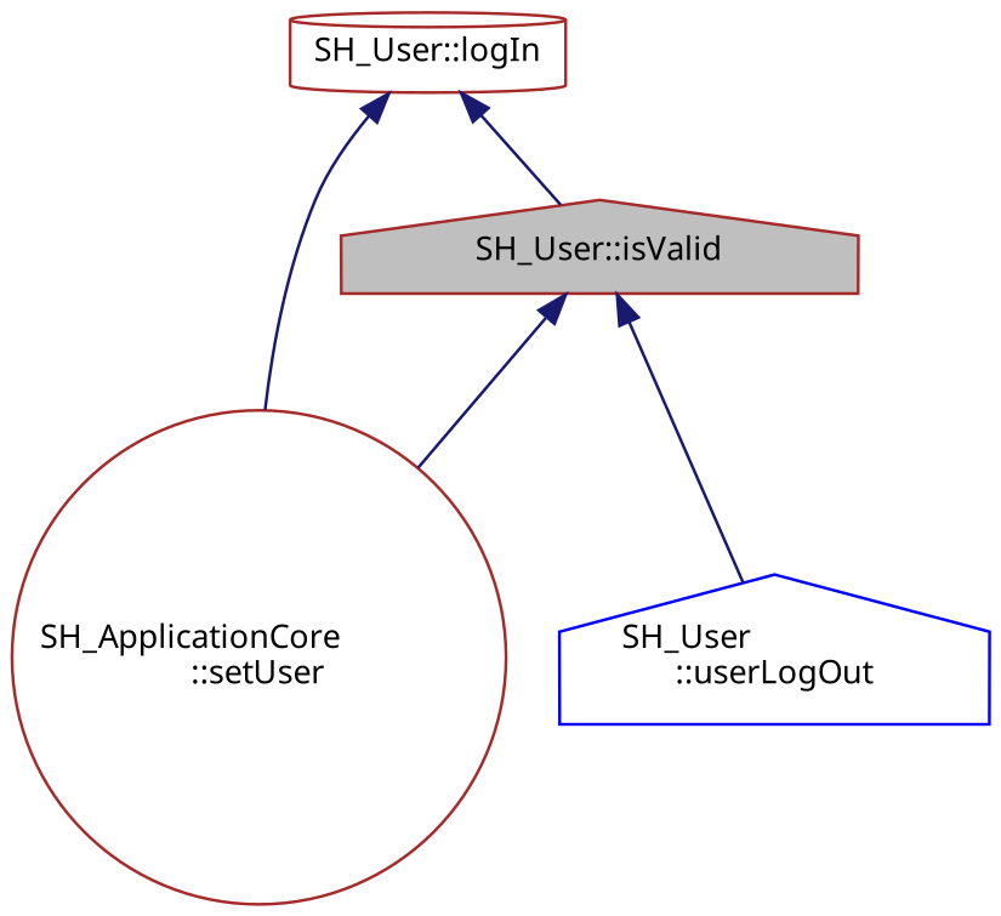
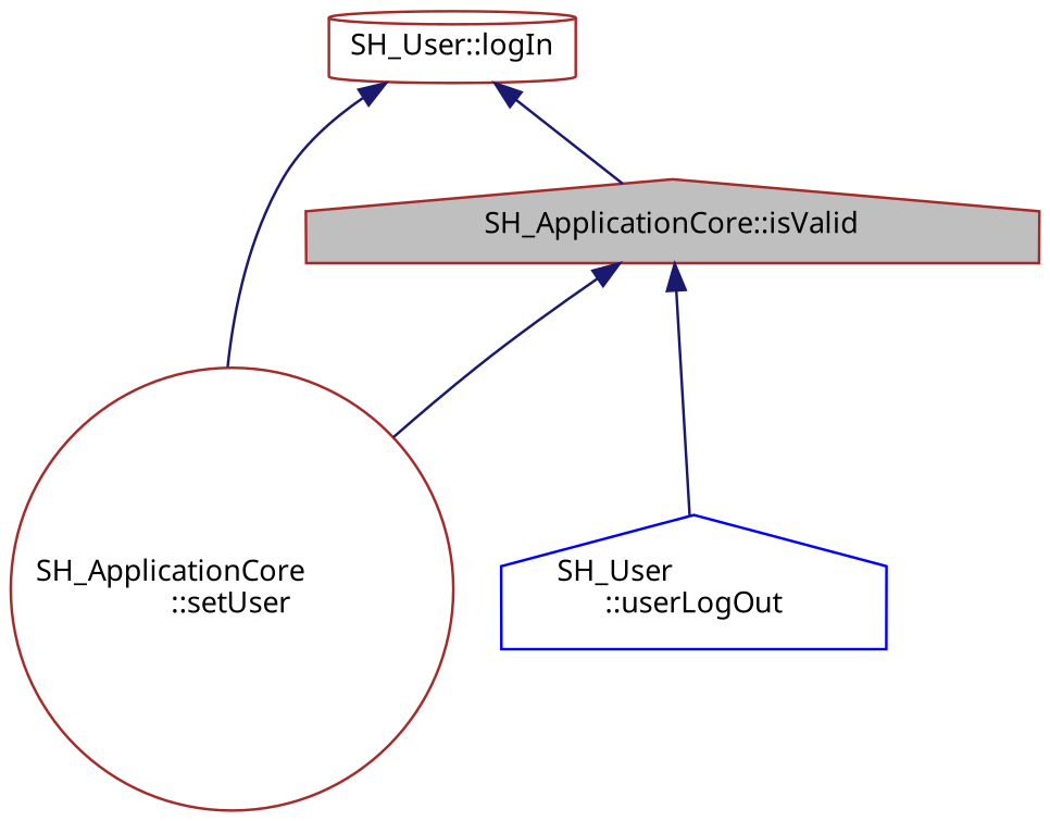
  digraph {
    rankdir=TB
    node [color=brown fontname=Verdana fontsize=11 shape=house]
    edge [color=midnightblue dir=back fontname=Verdana fontsize=11 labelfontname=Verdana labelfontsize=11 style=solid]
-   n1 [fillcolor=grey75 fontcolor=black height=0.2 label="SH_User::isValid" style=filled width=0.4]
+   n1 [fillcolor=grey75 fontcolor=black height=0.2 label="SH_ApplicationCore::isValid" style=filled width=0.4]
    n2 [height=0.2 label="SH_ApplicationCore\l::setUser" shape=circle width=0.4]
    n3 [color=blue height=0.2 label="SH_User\l::userLogOut" width=0.4]
    n4 [height=0.2 label="SH_User::logIn" shape=cylinder width=0.4]
    n1 -> n2
    n1 -> n3
    n4 -> n1
    n4 -> n2
  }
